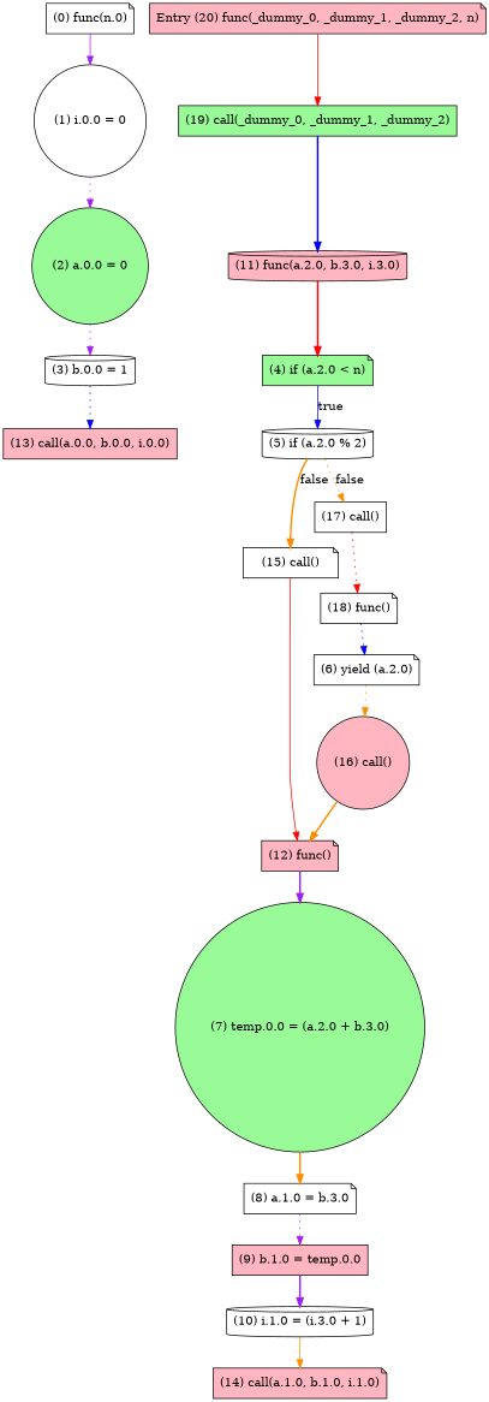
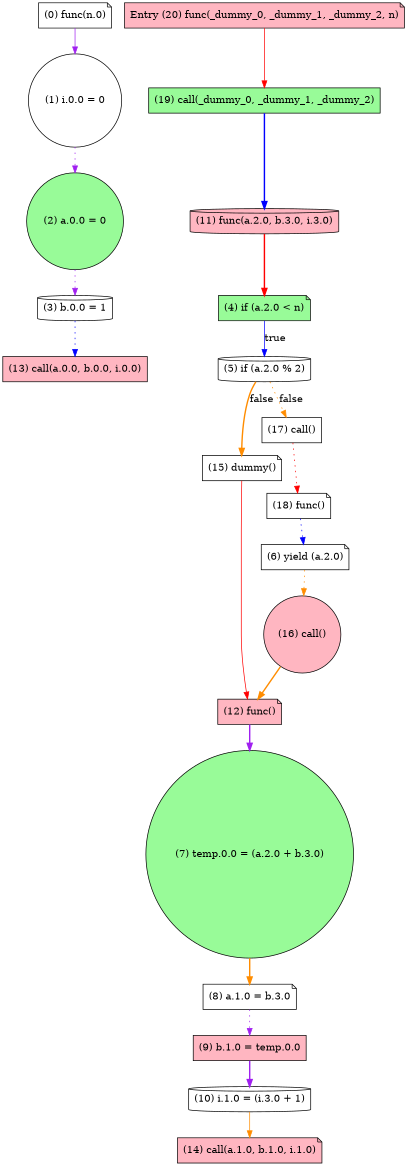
  digraph {
    node [fillcolor=white shape=note style=filled]
    edge [color=purple style=dotted]
    n1 [label="(0) func(n.0)"]
    n2 [label="(1) i.0.0 = 0" shape=circle]
    n3 [fillcolor=palegreen label="(2) a.0.0 = 0" shape=circle]
    n4 [label="(3) b.0.0 = 1" shape=cylinder]
    n5 [fillcolor=lightpink label="(13) call(a.0.0, b.0.0, i.0.0)" shape=box]
    n6 [fillcolor=palegreen label="(4) if (a.2.0 < n)"]
    n7 [label="(5) if (a.2.0 % 2)" shape=cylinder]
-   n8 [label="(15) call()"]
+   n8 [label="(15) dummy()"]
    n9 [label="(17) call()" shape=box]
    n10 [fillcolor=lightpink label="(12) func()"]
    n11 [label="(18) func()"]
    n12 [label="(6) yield (a.2.0)"]
    n13 [fillcolor=lightpink label="(16) call()" shape=circle]
    n14 [fillcolor=palegreen label="(7) temp.0.0 = (a.2.0 + b.3.0)" shape=circle]
    n15 [label="(8) a.1.0 = b.3.0"]
    n16 [fillcolor=lightpink label="(9) b.1.0 = temp.0.0" shape=box]
    n17 [label="(10) i.1.0 = (i.3.0 + 1)" shape=cylinder]
    n18 [fillcolor=lightpink label="(14) call(a.1.0, b.1.0, i.1.0)"]
    n19 [fillcolor=lightpink label="(11) func(a.2.0, b.3.0, i.3.0)" shape=cylinder]
    n20 [fillcolor=palegreen label="(19) call(_dummy_0, _dummy_1, _dummy_2)" shape=box]
    n21 [fillcolor=lightpink label="Entry (20) func(_dummy_0, _dummy_1, _dummy_2, n)"]
    n1 -> n2 [style=solid]
    n2 -> n3
    n3 -> n4
    n4 -> n5 [color=blue]
    n6 -> n7 [color=blue label=true style=solid]
    n7 -> n8 [color=darkorange label=false style=bold]
    n7 -> n9 [color=darkorange label=false]
    n8 -> n10 [color=red style=solid]
    n9 -> n11 [color=red]
    n10 -> n14 [style=bold]
    n11 -> n12 [color=blue]
    n12 -> n13 [color=darkorange]
    n13 -> n10 [color=darkorange style=bold]
    n14 -> n15 [color=darkorange style=bold]
    n15 -> n16
    n16 -> n17 [style=bold]
    n17 -> n18 [color=darkorange style=solid]
    n19 -> n6 [color=red style=bold]
    n20 -> n19 [color=blue style=bold]
    n21 -> n20 [color=red style=solid]
  }
